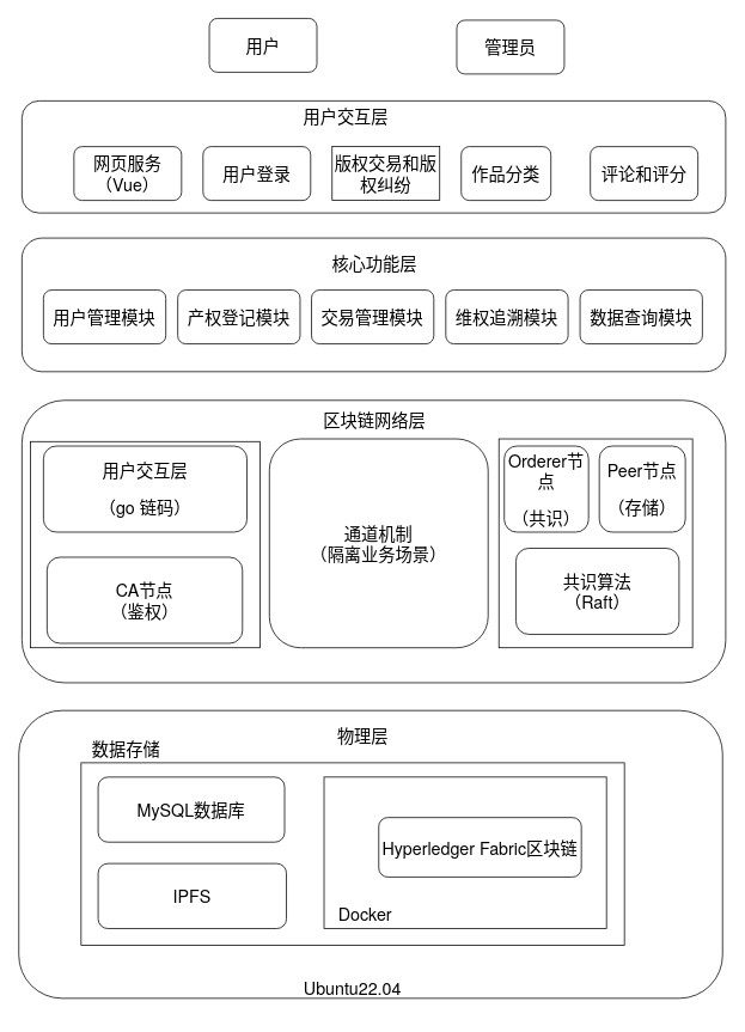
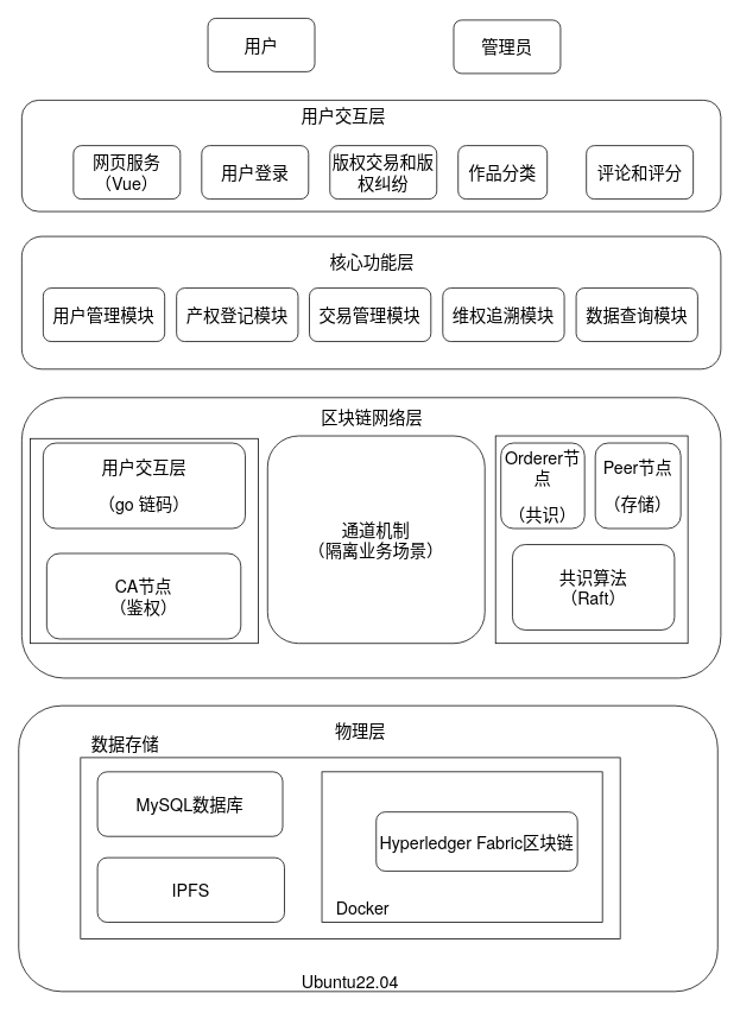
  <mxCell id="0" />
  <mxCell id="1" parent="0" />
  <mxCell id="2" value="" style="rounded=1;whiteSpace=wrap;html=1;fontFamily=Helvetica Neue;fontSize=19;labelBackgroundColor=none;fillColor=none;" vertex="1" parent="1"><mxGeometry x="20.5" y="792" width="785" height="321" as="geometry" /></mxCell>
  <mxCell id="3" value="" style="rounded=1;whiteSpace=wrap;html=1;fontFamily=Helvetica Neue;fontSize=19;labelBackgroundColor=none;fillColor=none;" vertex="1" parent="1"><mxGeometry x="24" y="112" width="785" height="125" as="geometry" /></mxCell>
  <mxCell id="4" value="用户" style="rounded=1;whiteSpace=wrap;html=1;fontFamily=Helvetica Neue;fontSize=19;labelBackgroundColor=none;fillColor=none;" vertex="1" parent="1"><mxGeometry x="233" y="20" width="120" height="60" as="geometry" /></mxCell>
  <mxCell id="5" value="管理员" style="rounded=1;whiteSpace=wrap;html=1;fontFamily=Helvetica Neue;fontSize=19;labelBackgroundColor=none;fillColor=none;" vertex="1" parent="1"><mxGeometry x="509" y="22" width="120" height="60" as="geometry" /></mxCell>
  <mxCell id="6" value="网页服务&lt;div&gt;（Vue）&lt;/div&gt;" style="rounded=1;whiteSpace=wrap;html=1;fontFamily=Helvetica Neue;fontSize=19;labelBackgroundColor=none;fillColor=none;" vertex="1" parent="1"><mxGeometry x="82" y="163" width="120" height="60" as="geometry" /></mxCell>
  <mxCell id="7" value="用户交互层" style="text;html=1;align=center;verticalAlign=middle;whiteSpace=wrap;rounded=0;labelBackgroundColor=none;fillColor=none;fontFamily=Helvetica Neue;fontSize=19;" vertex="1" parent="1"><mxGeometry x="291" y="114" width="189" height="30" as="geometry" /></mxCell>
  <mxCell id="8" value="用户登录" style="rounded=1;whiteSpace=wrap;html=1;fontFamily=Helvetica Neue;fontSize=19;labelBackgroundColor=none;fillColor=none;" vertex="1" parent="1"><mxGeometry x="226" y="163" width="120" height="60" as="geometry" /></mxCell>
- <mxCell id="9" value="版权交易和版权纠纷" style="whiteSpace=wrap;html=1;fontFamily=Helvetica Neue;fontSize=19;labelBackgroundColor=none;fillColor=none;rounded=0;" vertex="1" parent="1"><mxGeometry x="370" y="163" width="120" height="60" as="geometry" /></mxCell>
+ <mxCell id="9" value="版权交易和版权纠纷" style="rounded=1;whiteSpace=wrap;html=1;fontFamily=Helvetica Neue;fontSize=19;labelBackgroundColor=none;fillColor=none;" vertex="1" parent="1"><mxGeometry x="370" y="163" width="120" height="60" as="geometry" /></mxCell>
  <mxCell id="10" value="作品分类" style="rounded=1;whiteSpace=wrap;html=1;fontFamily=Helvetica Neue;fontSize=19;labelBackgroundColor=none;fillColor=none;" vertex="1" parent="1"><mxGeometry x="514" y="163" width="100" height="60" as="geometry" /></mxCell>
  <mxCell id="11" value="评论和评分" style="rounded=1;whiteSpace=wrap;html=1;fontFamily=Helvetica Neue;fontSize=19;labelBackgroundColor=none;fillColor=none;" vertex="1" parent="1"><mxGeometry x="658" y="163" width="120" height="60" as="geometry" /></mxCell>
  <mxCell id="12" value="" style="rounded=1;whiteSpace=wrap;html=1;fontFamily=Helvetica Neue;fontSize=19;labelBackgroundColor=none;fillColor=none;" vertex="1" parent="1"><mxGeometry x="24" y="446" width="785" height="315" as="geometry" /></mxCell>
  <mxCell id="13" value="共识算法&lt;br&gt;（Raft）" style="rounded=1;whiteSpace=wrap;html=1;fontFamily=Helvetica Neue;fontSize=19;labelBackgroundColor=none;fillColor=none;" vertex="1" parent="1"><mxGeometry x="575" y="611" width="182" height="96" as="geometry" /></mxCell>
  <mxCell id="14" value="区块链网络层" style="text;html=1;align=center;verticalAlign=middle;whiteSpace=wrap;rounded=0;labelBackgroundColor=none;fillColor=none;fontFamily=Helvetica Neue;fontSize=19;" vertex="1" parent="1"><mxGeometry x="323" y="453" width="189" height="30" as="geometry" /></mxCell>
  <mxCell id="15" value="通道机制&lt;br&gt;（&lt;span style=&quot;color: light-dark(rgb(0, 0, 0), rgb(255, 255, 255));&quot;&gt;隔离业务场景&lt;/span&gt;&lt;span style=&quot;color: light-dark(rgb(0, 0, 0), rgb(255, 255, 255));&quot;&gt;）&lt;/span&gt;" style="rounded=1;whiteSpace=wrap;html=1;fontFamily=Helvetica Neue;fontSize=19;labelBackgroundColor=none;fillColor=none;" vertex="1" parent="1"><mxGeometry x="300" y="489" width="244" height="233" as="geometry" /></mxCell>
  <mxCell id="16" value="&lt;p class=&quot;MsoNormal&quot;&gt;&lt;span&gt;Peer节点&lt;br&gt;&lt;/span&gt;&lt;/p&gt;&lt;p class=&quot;MsoNormal&quot;&gt;&lt;font&gt;&lt;span&gt;（存储）&lt;/span&gt;&lt;/font&gt;&lt;/p&gt;" style="rounded=1;whiteSpace=wrap;html=1;fontFamily=Helvetica Neue;fontSize=19;labelBackgroundColor=none;fillColor=none;" vertex="1" parent="1"><mxGeometry x="668" y="497" width="96" height="96" as="geometry" /></mxCell>
  <mxCell id="17" value="&lt;p class=&quot;MsoNormal&quot;&gt;&lt;span&gt;CA节点&lt;br&gt;（鉴权）&lt;/span&gt;&lt;/p&gt;" style="rounded=1;whiteSpace=wrap;html=1;fontFamily=Helvetica Neue;fontSize=19;labelBackgroundColor=none;fillColor=none;" vertex="1" parent="1"><mxGeometry x="52" y="621" width="218" height="96" as="geometry" /></mxCell>
  <mxCell id="18" value="&lt;p class=&quot;MsoNormal&quot;&gt;&lt;span&gt;Orderer节点&lt;br&gt;&lt;/span&gt;&lt;/p&gt;&lt;p class=&quot;MsoNormal&quot;&gt;&lt;font&gt;&lt;span&gt;（共识）&lt;/span&gt;&lt;/font&gt;&lt;/p&gt;" style="rounded=1;whiteSpace=wrap;html=1;fontFamily=Helvetica Neue;fontSize=19;labelBackgroundColor=none;fillColor=none;" vertex="1" parent="1"><mxGeometry x="562" y="497" width="94" height="96" as="geometry" /></mxCell>
  <mxCell id="19" value="&lt;p class=&quot;MsoNormal&quot;&gt;&lt;font&gt;&lt;span&gt;用户交互层&lt;/span&gt;&lt;/font&gt;&lt;/p&gt;&lt;p class=&quot;MsoNormal&quot;&gt;&lt;font&gt;&lt;span&gt;（go 链码）&lt;/span&gt;&lt;/font&gt;&lt;/p&gt;" style="rounded=1;whiteSpace=wrap;html=1;fontFamily=Helvetica Neue;fontSize=19;labelBackgroundColor=none;fillColor=none;" vertex="1" parent="1"><mxGeometry x="48" y="497" width="227" height="96" as="geometry" /></mxCell>
  <mxCell id="20" value="" style="rounded=0;whiteSpace=wrap;html=1;fillColor=none;fontFamily=Helvetica Neue;fontSize=19;" vertex="1" parent="1"><mxGeometry x="556" y="489" width="216" height="233" as="geometry" /></mxCell>
  <mxCell id="21" value="" style="rounded=2;whiteSpace=wrap;html=1;fillColor=none;fontFamily=Helvetica Neue;fontSize=19;" vertex="1" parent="1"><mxGeometry x="33.5" y="492" width="256" height="230" as="geometry" /></mxCell>
  <mxCell id="22" value="" style="rounded=1;whiteSpace=wrap;html=1;fontFamily=Helvetica Neue;fontSize=19;labelBackgroundColor=none;fillColor=none;" vertex="1" parent="1"><mxGeometry x="24" y="265" width="785" height="149" as="geometry" /></mxCell>
  <mxCell id="23" value="核心功能层" style="text;html=1;align=center;verticalAlign=middle;whiteSpace=wrap;rounded=0;labelBackgroundColor=none;fillColor=none;fontFamily=Helvetica Neue;fontSize=19;" vertex="1" parent="1"><mxGeometry x="323" y="279" width="189" height="30" as="geometry" /></mxCell>
  <mxCell id="24" value="物理层" style="text;html=1;align=center;verticalAlign=middle;whiteSpace=wrap;rounded=0;labelBackgroundColor=none;fillColor=none;fontFamily=Helvetica Neue;fontSize=19;" vertex="1" parent="1"><mxGeometry x="310" y="805" width="189" height="30" as="geometry" /></mxCell>
  <mxCell id="25" value="" style="group;fontFamily=Helvetica Neue;fontSize=19;" vertex="1" connectable="0" parent="1"><mxGeometry x="90" y="822" width="633" height="307" as="geometry" /></mxCell>
  <mxCell id="26" value="" style="rounded=0;whiteSpace=wrap;html=1;fillColor=none;fontFamily=Helvetica Neue;fontSize=19;" vertex="1" parent="25"><mxGeometry y="28.311" width="606" height="203.487" as="geometry" /></mxCell>
  <mxCell id="27" value="&lt;p class=&quot;MsoNormal&quot;&gt;&lt;span&gt;Hyperledger Fabric区块链&lt;/span&gt;&lt;/p&gt;" style="rounded=1;whiteSpace=wrap;html=1;fontFamily=Helvetica Neue;fontSize=19;labelBackgroundColor=none;fillColor=none;" vertex="1" parent="25"><mxGeometry x="332" y="89.357" width="226" height="66.354" as="geometry" /></mxCell>
  <mxCell id="28" value="&lt;p class=&quot;MsoNormal&quot;&gt;&lt;font&gt;&lt;span&gt;IPFS&lt;/span&gt;&lt;/font&gt;&lt;/p&gt;" style="rounded=1;whiteSpace=wrap;html=1;fontFamily=Helvetica Neue;fontSize=19;labelBackgroundColor=none;fillColor=none;" vertex="1" parent="25"><mxGeometry x="19" y="140.671" width="210" height="72.548" as="geometry" /></mxCell>
  <mxCell id="29" value="数据存储" style="text;html=1;align=center;verticalAlign=middle;whiteSpace=wrap;rounded=0;fontFamily=Helvetica Neue;fontSize=19;" vertex="1" parent="25"><mxGeometry x="-63" width="227" height="26.54" as="geometry" /></mxCell>
  <mxCell id="30" value="&lt;p class=&quot;MsoNormal&quot;&gt;&lt;font&gt;&lt;span&gt;MySQL数据库&lt;/span&gt;&lt;/font&gt;&lt;/p&gt;" style="rounded=1;whiteSpace=wrap;html=1;fontFamily=Helvetica Neue;fontSize=19;labelBackgroundColor=none;fillColor=none;" vertex="1" parent="25"><mxGeometry x="19" y="44.236" width="208" height="72.548" as="geometry" /></mxCell>
  <mxCell id="31" value="Ubuntu22.04" style="text;html=1;align=center;verticalAlign=middle;whiteSpace=wrap;rounded=0;fontFamily=Helvetica Neue;fontSize=19;" vertex="1" parent="25"><mxGeometry x="273" y="266.996" width="60" height="26.542" as="geometry" /></mxCell>
  <mxCell id="32" value="" style="rounded=0;whiteSpace=wrap;html=1;fillColor=none;fontFamily=Helvetica Neue;fontSize=19;" vertex="1" parent="25"><mxGeometry x="271" y="44.236" width="315" height="168.983" as="geometry" /></mxCell>
  <mxCell id="33" value="Docker" style="text;html=1;align=center;verticalAlign=middle;whiteSpace=wrap;rounded=0;fontFamily=Helvetica Neue;fontSize=19;" vertex="1" parent="25"><mxGeometry x="286.5" y="184.023" width="60" height="26.542" as="geometry" /></mxCell>
  <mxCell id="34" value="" style="group;fontFamily=Helvetica Neue;fontSize=19;" vertex="1" connectable="0" parent="1"><mxGeometry x="48" y="323" width="735" height="60" as="geometry" /></mxCell>
  <mxCell id="35" value="&lt;p class=&quot;MsoNormal&quot;&gt;&lt;font&gt;&lt;span&gt;用户管理模块&lt;/span&gt;&lt;/font&gt;&lt;/p&gt;" style="rounded=1;whiteSpace=wrap;html=1;fontFamily=Helvetica Neue;fontSize=19;labelBackgroundColor=none;fillColor=none;" vertex="1" parent="34"><mxGeometry width="136.448" height="60" as="geometry" /></mxCell>
  <mxCell id="36" value="&lt;p class=&quot;MsoNormal&quot;&gt;&lt;font&gt;&lt;span&gt;产权登记模块&lt;/span&gt;&lt;/font&gt;&lt;/p&gt;" style="rounded=1;whiteSpace=wrap;html=1;fontFamily=Helvetica Neue;fontSize=19;labelBackgroundColor=none;fillColor=none;" vertex="1" parent="34"><mxGeometry x="149.79" width="136.448" height="60" as="geometry" /></mxCell>
  <mxCell id="37" value="&lt;p class=&quot;MsoNormal&quot;&gt;&lt;font&gt;&lt;span&gt;交易管理模块&lt;/span&gt;&lt;/font&gt;&lt;/p&gt;" style="rounded=1;whiteSpace=wrap;html=1;fontFamily=Helvetica Neue;fontSize=19;labelBackgroundColor=none;fillColor=none;" vertex="1" parent="34"><mxGeometry x="298.973" width="136.448" height="60" as="geometry" /></mxCell>
  <mxCell id="38" value="&lt;p class=&quot;MsoNormal&quot;&gt;&lt;font&gt;&lt;span&gt;维权追溯模块&lt;/span&gt;&lt;/font&gt;&lt;/p&gt;" style="rounded=1;whiteSpace=wrap;html=1;fontFamily=Helvetica Neue;fontSize=19;labelBackgroundColor=none;fillColor=none;" vertex="1" parent="34"><mxGeometry x="448.762" width="136.448" height="60" as="geometry" /></mxCell>
  <mxCell id="39" value="&lt;p class=&quot;MsoNormal&quot;&gt;&lt;font&gt;&lt;span&gt;数据查询模块&lt;/span&gt;&lt;/font&gt;&lt;/p&gt;" style="rounded=1;whiteSpace=wrap;html=1;fontFamily=Helvetica Neue;fontSize=19;labelBackgroundColor=none;fillColor=none;" vertex="1" parent="34"><mxGeometry x="598.552" width="136.448" height="60" as="geometry" /></mxCell>
